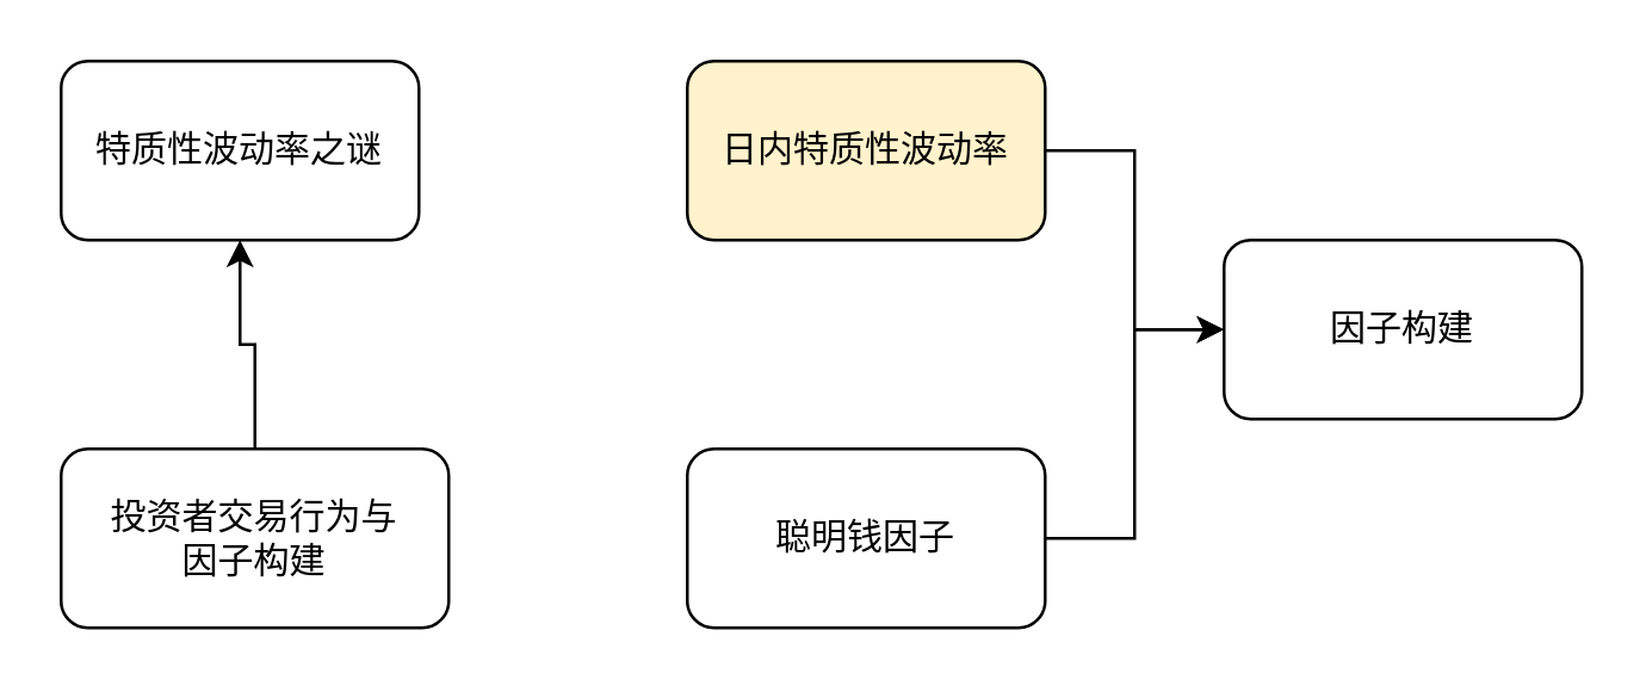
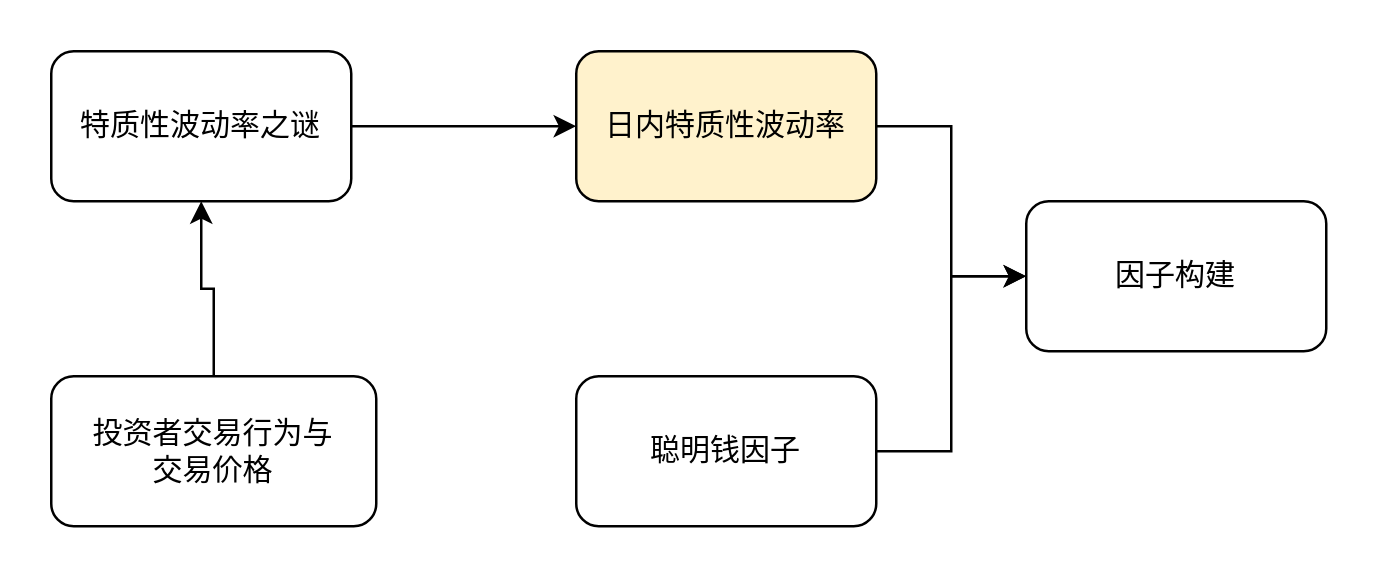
  <mxCell id="0" />
  <mxCell id="1" parent="0" />
+ <mxCell id="2" value="" style="edgeStyle=orthogonalEdgeStyle;rounded=0;orthogonalLoop=1;jettySize=auto;html=1;" edge="1" parent="1" source="3" target="7"><mxGeometry relative="1" as="geometry" /></mxCell>
  <mxCell id="3" value="特质性波动率之谜" style="rounded=1;whiteSpace=wrap;html=1;" vertex="1" parent="1"><mxGeometry x="20" y="20" width="120" height="60" as="geometry" /></mxCell>
  <mxCell id="4" value="" style="edgeStyle=orthogonalEdgeStyle;rounded=0;orthogonalLoop=1;jettySize=auto;html=1;" edge="1" parent="1" source="5" target="3"><mxGeometry relative="1" as="geometry" /></mxCell>
- <mxCell id="5" value="投资者交易行为与&lt;br&gt;因子构建" style="rounded=1;whiteSpace=wrap;html=1;" vertex="1" parent="1"><mxGeometry x="20" y="150" width="130" height="60" as="geometry" /></mxCell>
+ <mxCell id="5" value="投资者交易行为与&lt;br&gt;交易价格" style="rounded=1;whiteSpace=wrap;html=1;" vertex="1" parent="1"><mxGeometry x="20" y="150" width="130" height="60" as="geometry" /></mxCell>
  <mxCell id="6" value="" style="edgeStyle=orthogonalEdgeStyle;rounded=0;orthogonalLoop=1;jettySize=auto;html=1;" edge="1" parent="1" source="7" target="9"><mxGeometry relative="1" as="geometry" /></mxCell>
  <mxCell id="7" value="日内特质性波动率" style="rounded=1;whiteSpace=wrap;html=1;fillColor=#fff2cc;" vertex="1" parent="1"><mxGeometry x="230" y="20" width="120" height="60" as="geometry" /></mxCell>
  <mxCell id="8" value="聪明钱因子" style="rounded=1;whiteSpace=wrap;html=1;" vertex="1" parent="1"><mxGeometry x="230" y="150" width="120" height="60" as="geometry" /></mxCell>
  <mxCell id="9" value="因子构建" style="rounded=1;whiteSpace=wrap;html=1;" vertex="1" parent="1"><mxGeometry x="410" y="80" width="120" height="60" as="geometry" /></mxCell>
  <mxCell id="10" value="" style="edgeStyle=orthogonalEdgeStyle;rounded=0;orthogonalLoop=1;jettySize=auto;html=1;exitX=1;exitY=0.5;exitDx=0;exitDy=0;entryX=0;entryY=0.5;entryDx=0;entryDy=0;" edge="1" parent="1" source="8" target="9"><mxGeometry relative="1" as="geometry"><mxPoint x="360" y="60.059" as="sourcePoint" /><mxPoint x="420" y="120.059" as="targetPoint" /></mxGeometry></mxCell>
